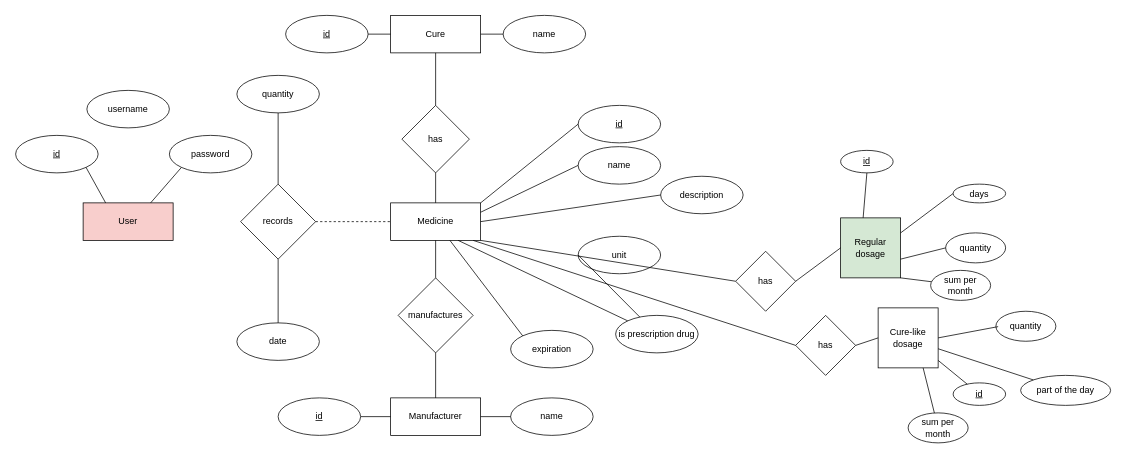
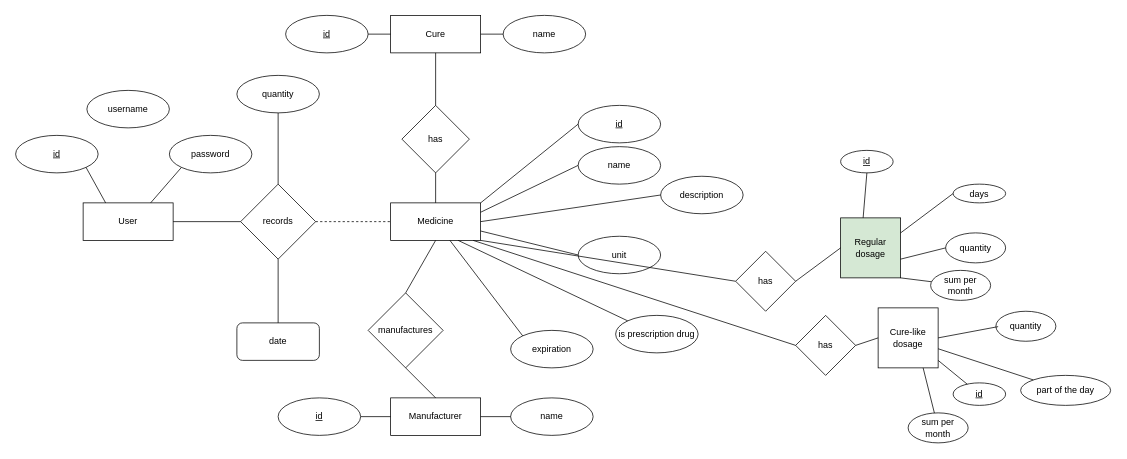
  <mxCell id="0" />
  <mxCell id="1" parent="0" />
  <mxCell id="2" value="name" style="ellipse;whiteSpace=wrap;html=1;align=center;" parent="1" vertex="1"><mxGeometry x="770" y="195" width="110" height="50" as="geometry" /></mxCell>
  <mxCell id="3" value="Medicine" style="whiteSpace=wrap;html=1;align=center;" parent="1" vertex="1"><mxGeometry x="520" y="270" width="120" height="50" as="geometry" /></mxCell>
- <mxCell id="4" value="User" style="whiteSpace=wrap;html=1;align=center;fillColor=#f8cecc;" parent="1" vertex="1"><mxGeometry x="110" y="270" width="120" height="50" as="geometry" /></mxCell>
+ <mxCell id="4" value="User" style="whiteSpace=wrap;html=1;align=center;" parent="1" vertex="1"><mxGeometry x="110" y="270" width="120" height="50" as="geometry" /></mxCell>
  <mxCell id="5" value="Manufacturer" style="whiteSpace=wrap;html=1;align=center;" parent="1" vertex="1"><mxGeometry x="520" y="530" width="120" height="50" as="geometry" /></mxCell>
  <mxCell id="6" value="Cure" style="whiteSpace=wrap;html=1;align=center;" parent="1" vertex="1"><mxGeometry x="520" y="20" width="120" height="50" as="geometry" /></mxCell>
  <mxCell id="7" value="id" style="ellipse;whiteSpace=wrap;html=1;align=center;fontStyle=4" parent="1" vertex="1"><mxGeometry x="770" y="140" width="110" height="50" as="geometry" /></mxCell>
  <mxCell id="8" value="expiration" style="ellipse;whiteSpace=wrap;html=1;align=center;" parent="1" vertex="1"><mxGeometry x="680" y="440" width="110" height="50" as="geometry" /></mxCell>
  <mxCell id="9" value="unit" style="ellipse;whiteSpace=wrap;html=1;align=center;" parent="1" vertex="1"><mxGeometry x="770" y="314.5" width="110" height="50" as="geometry" /></mxCell>
- <mxCell id="10" value="date" style="ellipse;whiteSpace=wrap;html=1;align=center;" parent="1" vertex="1"><mxGeometry x="315" y="430" width="110" height="50" as="geometry" /></mxCell>
+ <mxCell id="10" value="date" style="whiteSpace=wrap;html=1;align=center;rounded=1;" parent="1" vertex="1"><mxGeometry x="315" y="430" width="110" height="50" as="geometry" /></mxCell>
  <mxCell id="11" value="description" style="ellipse;whiteSpace=wrap;html=1;align=center;" parent="1" vertex="1"><mxGeometry x="880" y="234.5" width="110" height="50" as="geometry" /></mxCell>
  <mxCell id="12" value="records" style="shape=rhombus;perimeter=rhombusPerimeter;whiteSpace=wrap;html=1;align=center;" parent="1" vertex="1"><mxGeometry x="320" y="245" width="100" height="100" as="geometry" /></mxCell>
  <mxCell id="13" value="has" style="shape=rhombus;perimeter=rhombusPerimeter;whiteSpace=wrap;html=1;align=center;" parent="1" vertex="1"><mxGeometry x="535" y="140" width="90" height="90" as="geometry" /></mxCell>
- <mxCell id="14" value="manufactures" style="shape=rhombus;perimeter=rhombusPerimeter;whiteSpace=wrap;html=1;align=center;" parent="1" vertex="1"><mxGeometry x="530" y="370" width="100" height="100" as="geometry" /></mxCell>
+ <mxCell id="14" value="manufactures" style="shape=rhombus;perimeter=rhombusPerimeter;whiteSpace=wrap;html=1;align=center;" parent="1" vertex="1"><mxGeometry x="490" y="390" width="100" height="100" as="geometry" /></mxCell>
  <mxCell id="15" value="is prescription drug" style="ellipse;whiteSpace=wrap;html=1;align=center;" parent="1" vertex="1"><mxGeometry x="820" y="420" width="110" height="50" as="geometry" /></mxCell>
  <mxCell id="16" value="id" style="ellipse;whiteSpace=wrap;html=1;align=center;fontStyle=4" parent="1" vertex="1"><mxGeometry x="20" y="180" width="110" height="50" as="geometry" /></mxCell>
  <mxCell id="17" value="username" style="ellipse;whiteSpace=wrap;html=1;align=center;" parent="1" vertex="1"><mxGeometry x="115" y="120" width="110" height="50" as="geometry" /></mxCell>
  <mxCell id="18" value="password" style="ellipse;whiteSpace=wrap;html=1;align=center;" parent="1" vertex="1"><mxGeometry x="225" y="180" width="110" height="50" as="geometry" /></mxCell>
  <mxCell id="19" value="" style="endArrow=none;html=1;entryX=0;entryY=1;entryDx=0;entryDy=0;exitX=0.75;exitY=0;exitDx=0;exitDy=0;" parent="1" source="4" target="18" edge="1"><mxGeometry width="50" height="50" relative="1" as="geometry"><mxPoint x="210" y="500" as="sourcePoint" /><mxPoint x="260" y="450" as="targetPoint" /></mxGeometry></mxCell>
  <mxCell id="20" value="" style="endArrow=none;html=1;entryX=1;entryY=1;entryDx=0;entryDy=0;exitX=0.25;exitY=0;exitDx=0;exitDy=0;" parent="1" source="4" target="16" edge="1"><mxGeometry width="50" height="50" relative="1" as="geometry"><mxPoint x="100" y="420" as="sourcePoint" /><mxPoint x="150" y="370" as="targetPoint" /></mxGeometry></mxCell>
+ <mxCell id="21" value="" style="endArrow=none;html=1;entryX=0;entryY=0.5;entryDx=0;entryDy=0;exitX=1;exitY=0.5;exitDx=0;exitDy=0;" parent="1" source="4" target="12" edge="1"><mxGeometry width="50" height="50" relative="1" as="geometry"><mxPoint x="180" y="450" as="sourcePoint" /><mxPoint x="230" y="400" as="targetPoint" /></mxGeometry></mxCell>
  <mxCell id="22" value="" style="endArrow=none;html=1;entryX=0;entryY=0.5;entryDx=0;entryDy=0;exitX=1;exitY=0.5;exitDx=0;exitDy=0;dashed=1;" parent="1" source="12" target="3" edge="1"><mxGeometry width="50" height="50" relative="1" as="geometry"><mxPoint x="240" y="490" as="sourcePoint" /><mxPoint x="290" y="440" as="targetPoint" /></mxGeometry></mxCell>
  <mxCell id="23" value="" style="endArrow=none;html=1;entryX=0.5;entryY=1;entryDx=0;entryDy=0;exitX=0.5;exitY=0;exitDx=0;exitDy=0;" parent="1" source="10" target="12" edge="1"><mxGeometry width="50" height="50" relative="1" as="geometry"><mxPoint x="370" y="440" as="sourcePoint" /><mxPoint x="380" y="420" as="targetPoint" /></mxGeometry></mxCell>
  <mxCell id="24" value="" style="endArrow=none;html=1;exitX=0.5;exitY=0;exitDx=0;exitDy=0;entryX=0.5;entryY=1;entryDx=0;entryDy=0;" parent="1" source="12" target="25" edge="1"><mxGeometry width="50" height="50" relative="1" as="geometry"><mxPoint x="370" y="200" as="sourcePoint" /><mxPoint x="420" y="150" as="targetPoint" /></mxGeometry></mxCell>
  <mxCell id="25" value="quantity" style="ellipse;whiteSpace=wrap;html=1;align=center;" parent="1" vertex="1"><mxGeometry x="315" y="100" width="110" height="50" as="geometry" /></mxCell>
  <mxCell id="26" value="" style="endArrow=none;html=1;entryX=0.5;entryY=1;entryDx=0;entryDy=0;exitX=0.5;exitY=0;exitDx=0;exitDy=0;" parent="1" source="14" target="3" edge="1"><mxGeometry width="50" height="50" relative="1" as="geometry"><mxPoint x="520" y="460" as="sourcePoint" /><mxPoint x="570" y="410" as="targetPoint" /></mxGeometry></mxCell>
  <mxCell id="27" value="" style="endArrow=none;html=1;entryX=0.5;entryY=1;entryDx=0;entryDy=0;exitX=0.5;exitY=0;exitDx=0;exitDy=0;" parent="1" source="5" target="14" edge="1"><mxGeometry width="50" height="50" relative="1" as="geometry"><mxPoint x="540" y="660" as="sourcePoint" /><mxPoint x="590" y="610" as="targetPoint" /></mxGeometry></mxCell>
  <mxCell id="28" value="" style="endArrow=none;html=1;entryX=1;entryY=0.5;entryDx=0;entryDy=0;exitX=0;exitY=0.5;exitDx=0;exitDy=0;" parent="1" source="5" target="29" edge="1"><mxGeometry width="50" height="50" relative="1" as="geometry"><mxPoint x="730" y="500" as="sourcePoint" /><mxPoint x="780" y="450" as="targetPoint" /></mxGeometry></mxCell>
  <mxCell id="29" value="id" style="ellipse;whiteSpace=wrap;html=1;align=center;fontStyle=4" parent="1" vertex="1"><mxGeometry x="370" y="530" width="110" height="50" as="geometry" /></mxCell>
  <mxCell id="30" value="name" style="ellipse;whiteSpace=wrap;html=1;align=center;" parent="1" vertex="1"><mxGeometry x="680" y="530" width="110" height="50" as="geometry" /></mxCell>
  <mxCell id="31" value="" style="endArrow=none;html=1;entryX=0;entryY=0.5;entryDx=0;entryDy=0;exitX=1;exitY=0.5;exitDx=0;exitDy=0;" parent="1" source="5" target="30" edge="1"><mxGeometry width="50" height="50" relative="1" as="geometry"><mxPoint x="500" y="710" as="sourcePoint" /><mxPoint x="550" y="660" as="targetPoint" /></mxGeometry></mxCell>
  <mxCell id="32" value="" style="endArrow=none;html=1;entryX=0.5;entryY=1;entryDx=0;entryDy=0;exitX=0.5;exitY=0;exitDx=0;exitDy=0;" parent="1" source="3" target="13" edge="1"><mxGeometry width="50" height="50" relative="1" as="geometry"><mxPoint x="480" y="240" as="sourcePoint" /><mxPoint x="530" y="190" as="targetPoint" /></mxGeometry></mxCell>
  <mxCell id="33" value="id" style="ellipse;whiteSpace=wrap;html=1;align=center;fontStyle=4" parent="1" vertex="1"><mxGeometry x="380" y="20" width="110" height="50" as="geometry" /></mxCell>
  <mxCell id="34" value="name" style="ellipse;whiteSpace=wrap;html=1;align=center;" parent="1" vertex="1"><mxGeometry x="670" y="20" width="110" height="50" as="geometry" /></mxCell>
  <mxCell id="35" value="" style="endArrow=none;html=1;exitX=1;exitY=0.5;exitDx=0;exitDy=0;entryX=0;entryY=0.5;entryDx=0;entryDy=0;" parent="1" source="33" target="6" edge="1"><mxGeometry width="50" height="50" relative="1" as="geometry"><mxPoint x="460" y="-40" as="sourcePoint" /><mxPoint x="510" y="-90" as="targetPoint" /></mxGeometry></mxCell>
  <mxCell id="36" value="" style="endArrow=none;html=1;exitX=1;exitY=0.5;exitDx=0;exitDy=0;entryX=0;entryY=0.5;entryDx=0;entryDy=0;" parent="1" source="6" target="34" edge="1"><mxGeometry width="50" height="50" relative="1" as="geometry"><mxPoint x="650" y="-40" as="sourcePoint" /><mxPoint x="700" y="-90" as="targetPoint" /></mxGeometry></mxCell>
  <mxCell id="37" value="" style="endArrow=none;html=1;exitX=0.5;exitY=0;exitDx=0;exitDy=0;entryX=0.5;entryY=1;entryDx=0;entryDy=0;" parent="1" source="13" target="6" edge="1"><mxGeometry width="50" height="50" relative="1" as="geometry"><mxPoint x="520" y="-50" as="sourcePoint" /><mxPoint x="630" y="110" as="targetPoint" /></mxGeometry></mxCell>
  <mxCell id="38" value="" style="endArrow=none;html=1;entryX=0;entryY=0.5;entryDx=0;entryDy=0;exitX=1;exitY=0;exitDx=0;exitDy=0;" parent="1" source="3" target="7" edge="1"><mxGeometry width="50" height="50" relative="1" as="geometry"><mxPoint x="710" y="360" as="sourcePoint" /><mxPoint x="760" y="310" as="targetPoint" /></mxGeometry></mxCell>
  <mxCell id="39" value="" style="endArrow=none;html=1;entryX=0;entryY=0.5;entryDx=0;entryDy=0;exitX=1;exitY=0.25;exitDx=0;exitDy=0;" parent="1" source="3" target="2" edge="1"><mxGeometry width="50" height="50" relative="1" as="geometry"><mxPoint x="700" y="380" as="sourcePoint" /><mxPoint x="750" y="330" as="targetPoint" /></mxGeometry></mxCell>
  <mxCell id="40" value="" style="endArrow=none;html=1;entryX=0;entryY=0.5;entryDx=0;entryDy=0;exitX=1;exitY=0.5;exitDx=0;exitDy=0;" parent="1" source="3" target="11" edge="1"><mxGeometry width="50" height="50" relative="1" as="geometry"><mxPoint x="730" y="400" as="sourcePoint" /><mxPoint x="780" y="350" as="targetPoint" /></mxGeometry></mxCell>
- <mxCell id="41" value="" style="endArrow=none;html=1;exitX=0;exitY=0.5;exitDx=0;exitDy=0;" parent="1" source="9" target="15" edge="1"><mxGeometry width="50" height="50" relative="1" as="geometry"><mxPoint x="860" y="500" as="sourcePoint" /><mxPoint x="910" y="450" as="targetPoint" /></mxGeometry></mxCell>
+ <mxCell id="41" value="" style="endArrow=none;html=1;exitX=0;exitY=0.5;exitDx=0;exitDy=0;entryX=1;entryY=0.75;entryDx=0;entryDy=0;" parent="1" source="9" target="3" edge="1"><mxGeometry width="50" height="50" relative="1" as="geometry"><mxPoint x="860" y="500" as="sourcePoint" /><mxPoint x="910" y="450" as="targetPoint" /></mxGeometry></mxCell>
  <mxCell id="42" value="" style="endArrow=none;html=1;entryX=0;entryY=0;entryDx=0;entryDy=0;exitX=0.75;exitY=1;exitDx=0;exitDy=0;" parent="1" source="3" target="15" edge="1"><mxGeometry width="50" height="50" relative="1" as="geometry"><mxPoint x="680" y="770" as="sourcePoint" /><mxPoint x="730" y="720" as="targetPoint" /></mxGeometry></mxCell>
  <mxCell id="43" value="" style="endArrow=none;html=1;entryX=0;entryY=0;entryDx=0;entryDy=0;" parent="1" source="3" target="8" edge="1"><mxGeometry width="50" height="50" relative="1" as="geometry"><mxPoint x="830" y="760" as="sourcePoint" /><mxPoint x="880" y="710" as="targetPoint" /></mxGeometry></mxCell>
  <mxCell id="44" value="Regular dosage" style="whiteSpace=wrap;html=1;aspect=fixed;fillColor=#d5e8d4;" vertex="1" parent="1"><mxGeometry x="1120" y="290" width="80" height="80" as="geometry" /></mxCell>
  <mxCell id="45" value="" style="endArrow=none;html=1;exitX=1;exitY=1;exitDx=0;exitDy=0;entryX=0;entryY=0.5;entryDx=0;entryDy=0;" edge="1" parent="1" source="3" target="46"><mxGeometry width="50" height="50" relative="1" as="geometry"><mxPoint x="1030" y="440" as="sourcePoint" /><mxPoint x="1080" y="390" as="targetPoint" /></mxGeometry></mxCell>
  <mxCell id="46" value="has" style="rhombus;whiteSpace=wrap;html=1;" vertex="1" parent="1"><mxGeometry x="980" y="334.5" width="80" height="80" as="geometry" /></mxCell>
  <mxCell id="47" value="Cure-like dosage" style="whiteSpace=wrap;html=1;aspect=fixed;" vertex="1" parent="1"><mxGeometry x="1170" y="410" width="80" height="80" as="geometry" /></mxCell>
  <mxCell id="48" value="has" style="rhombus;whiteSpace=wrap;html=1;" vertex="1" parent="1"><mxGeometry x="1060" y="420" width="80" height="80" as="geometry" /></mxCell>
  <mxCell id="49" value="" style="endArrow=none;html=1;entryX=0;entryY=0.5;entryDx=0;entryDy=0;" edge="1" parent="1" target="48"><mxGeometry width="50" height="50" relative="1" as="geometry"><mxPoint x="630" y="320" as="sourcePoint" /><mxPoint x="1190" y="465" as="targetPoint" /></mxGeometry></mxCell>
  <mxCell id="50" value="" style="endArrow=none;html=1;exitX=0;exitY=0.5;exitDx=0;exitDy=0;entryX=1;entryY=0.5;entryDx=0;entryDy=0;" edge="1" parent="1" source="44" target="46"><mxGeometry width="50" height="50" relative="1" as="geometry"><mxPoint x="1060" y="440" as="sourcePoint" /><mxPoint x="1100" y="390" as="targetPoint" /></mxGeometry></mxCell>
  <mxCell id="51" value="" style="endArrow=none;html=1;entryX=0;entryY=0.5;entryDx=0;entryDy=0;exitX=1;exitY=0.5;exitDx=0;exitDy=0;" edge="1" parent="1" source="48" target="47"><mxGeometry width="50" height="50" relative="1" as="geometry"><mxPoint x="1060" y="440" as="sourcePoint" /><mxPoint x="1110" y="390" as="targetPoint" /></mxGeometry></mxCell>
  <mxCell id="52" value="days" style="ellipse;whiteSpace=wrap;html=1;" vertex="1" parent="1"><mxGeometry x="1270" y="245" width="70" height="25" as="geometry" /></mxCell>
  <mxCell id="53" value="&lt;u&gt;id&lt;/u&gt;" style="ellipse;whiteSpace=wrap;html=1;" vertex="1" parent="1"><mxGeometry x="1120" y="200" width="70" height="30" as="geometry" /></mxCell>
  <mxCell id="54" value="quantity" style="ellipse;whiteSpace=wrap;html=1;" vertex="1" parent="1"><mxGeometry x="1260" y="310" width="80" height="40" as="geometry" /></mxCell>
  <mxCell id="55" value="part of the day" style="ellipse;whiteSpace=wrap;html=1;" vertex="1" parent="1"><mxGeometry x="1360" y="500" width="120" height="40" as="geometry" /></mxCell>
  <mxCell id="56" value="&lt;u&gt;id&lt;/u&gt;" style="ellipse;whiteSpace=wrap;html=1;" vertex="1" parent="1"><mxGeometry x="1270" y="510" width="70" height="30" as="geometry" /></mxCell>
  <mxCell id="57" value="quantity" style="ellipse;whiteSpace=wrap;html=1;" vertex="1" parent="1"><mxGeometry x="1327" y="414.5" width="80" height="40" as="geometry" /></mxCell>
  <mxCell id="58" value="" style="endArrow=none;html=1;entryX=0.5;entryY=1;entryDx=0;entryDy=0;" edge="1" parent="1" target="53"><mxGeometry width="50" height="50" relative="1" as="geometry"><mxPoint x="1150" y="290" as="sourcePoint" /><mxPoint x="1200" y="240" as="targetPoint" /></mxGeometry></mxCell>
  <mxCell id="59" value="" style="endArrow=none;html=1;entryX=0;entryY=0.5;entryDx=0;entryDy=0;" edge="1" parent="1" target="52"><mxGeometry width="50" height="50" relative="1" as="geometry"><mxPoint x="1200" y="310" as="sourcePoint" /><mxPoint x="1250" y="260" as="targetPoint" /></mxGeometry></mxCell>
  <mxCell id="60" value="" style="endArrow=none;html=1;entryX=0;entryY=0.5;entryDx=0;entryDy=0;" edge="1" parent="1" target="54"><mxGeometry width="50" height="50" relative="1" as="geometry"><mxPoint x="1200" y="345" as="sourcePoint" /><mxPoint x="1250" y="295" as="targetPoint" /></mxGeometry></mxCell>
  <mxCell id="61" value="" style="endArrow=none;html=1;" edge="1" parent="1" target="55"><mxGeometry width="50" height="50" relative="1" as="geometry"><mxPoint x="1250" y="464.5" as="sourcePoint" /><mxPoint x="1300" y="414.5" as="targetPoint" /></mxGeometry></mxCell>
  <mxCell id="62" value="" style="endArrow=none;html=1;" edge="1" parent="1" target="56"><mxGeometry width="50" height="50" relative="1" as="geometry"><mxPoint x="1250" y="480" as="sourcePoint" /><mxPoint x="1300" y="430" as="targetPoint" /></mxGeometry></mxCell>
  <mxCell id="63" value="" style="endArrow=none;html=1;exitX=1;exitY=0.5;exitDx=0;exitDy=0;" edge="1" parent="1" source="47"><mxGeometry width="50" height="50" relative="1" as="geometry"><mxPoint x="1280" y="485" as="sourcePoint" /><mxPoint x="1330" y="435" as="targetPoint" /></mxGeometry></mxCell>
  <mxCell id="64" value="" style="endArrow=none;html=1;" edge="1" parent="1" source="67"><mxGeometry width="50" height="50" relative="1" as="geometry"><mxPoint x="1180" y="540" as="sourcePoint" /><mxPoint x="1230" y="490" as="targetPoint" /></mxGeometry></mxCell>
  <mxCell id="65" value="" style="endArrow=none;html=1;" edge="1" parent="1" target="66"><mxGeometry width="50" height="50" relative="1" as="geometry"><mxPoint x="1200" y="370" as="sourcePoint" /><mxPoint x="1260" y="370" as="targetPoint" /></mxGeometry></mxCell>
  <mxCell id="66" value="sum per month" style="ellipse;whiteSpace=wrap;html=1;" vertex="1" parent="1"><mxGeometry x="1240" y="360" width="80" height="40" as="geometry" /></mxCell>
  <mxCell id="67" value="sum per month" style="ellipse;whiteSpace=wrap;html=1;" vertex="1" parent="1"><mxGeometry x="1210" y="550" width="80" height="40" as="geometry" /></mxCell>
